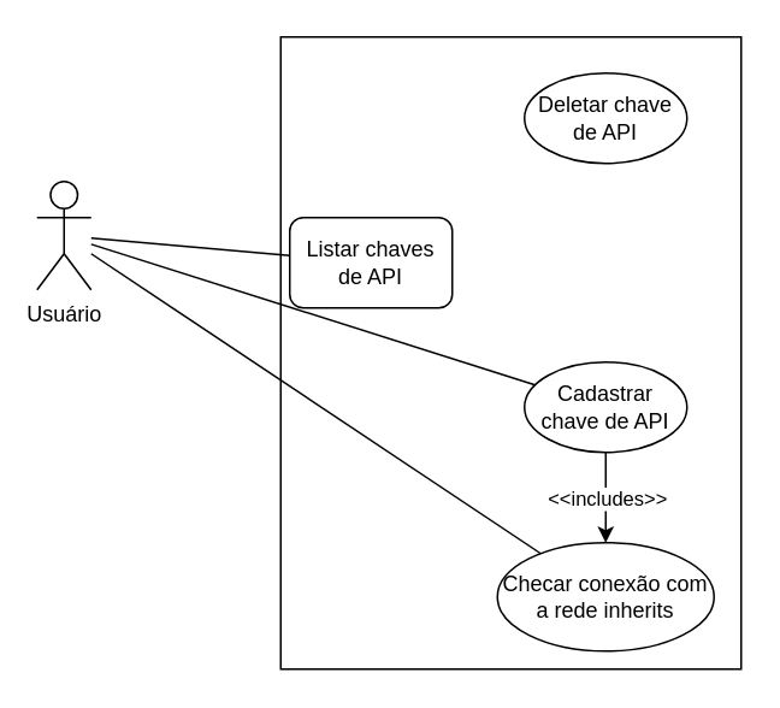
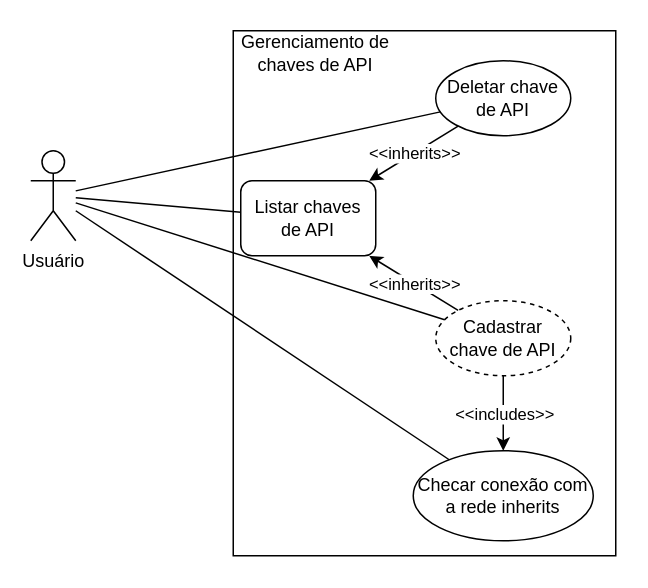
  <mxCell id="0" />
  <mxCell id="1" parent="0" />
  <mxCell id="2" value="" style="rounded=0;whiteSpace=wrap;html=1;" vertex="1" parent="1"><mxGeometry x="155" y="20" width="255" height="350" as="geometry" /></mxCell>
  <mxCell id="3" value="Listar chaves&lt;br&gt;de API" style="whiteSpace=wrap;html=1;rounded=1;" vertex="1" parent="1"><mxGeometry x="160" y="120" width="90" height="50" as="geometry" /></mxCell>
- <mxCell id="4" value="Cadastrar chave de API" style="ellipse;whiteSpace=wrap;html=1;" vertex="1" parent="1"><mxGeometry x="290" y="200" width="90" height="50" as="geometry" /></mxCell>
+ <mxCell id="4" value="Cadastrar chave de API" style="ellipse;whiteSpace=wrap;html=1;dashed=1;" vertex="1" parent="1"><mxGeometry x="290" y="200" width="90" height="50" as="geometry" /></mxCell>
  <mxCell id="5" value="Deletar chave de API" style="ellipse;whiteSpace=wrap;html=1;" vertex="1" parent="1"><mxGeometry x="290" y="40" width="90" height="50" as="geometry" /></mxCell>
  <mxCell id="6" value="Checar conexão com a rede inherits" style="ellipse;whiteSpace=wrap;html=1;" vertex="1" parent="1"><mxGeometry x="275" y="300" width="120" height="60" as="geometry" /></mxCell>
+ <mxCell id="7" value="" style="endArrow=classic;html=1;rounded=0;" edge="1" parent="1" source="5" target="3"><mxGeometry relative="1" as="geometry"><mxPoint x="240" y="180" as="sourcePoint" /><mxPoint x="340" y="180" as="targetPoint" /></mxGeometry></mxCell>
+ <mxCell id="8" value="&amp;lt;&amp;lt;inherits&amp;gt;&amp;gt;" style="edgeLabel;resizable=0;html=1;align=center;verticalAlign=middle;" connectable="0" vertex="1" parent="7"><mxGeometry relative="1" as="geometry" /></mxCell>
+ <mxCell id="9" value="" style="endArrow=classic;html=1;rounded=0;" edge="1" parent="1" source="4" target="3"><mxGeometry relative="1" as="geometry"><mxPoint x="315" y="94" as="sourcePoint" /><mxPoint x="245" y="136" as="targetPoint" /></mxGeometry></mxCell>
+ <mxCell id="10" value="&amp;lt;&amp;lt;inherits&amp;gt;&amp;gt;" style="edgeLabel;resizable=0;html=1;align=center;verticalAlign=middle;" connectable="0" vertex="1" parent="9"><mxGeometry relative="1" as="geometry" /></mxCell>
  <mxCell id="11" value="" style="endArrow=classic;html=1;rounded=0;" edge="1" parent="1" source="4" target="6"><mxGeometry relative="1" as="geometry"><mxPoint x="315" y="216" as="sourcePoint" /><mxPoint x="245" y="174" as="targetPoint" /></mxGeometry></mxCell>
  <mxCell id="12" value="&amp;lt;&amp;lt;includes&amp;gt;&amp;gt;" style="edgeLabel;resizable=0;html=1;align=center;verticalAlign=middle;" connectable="0" vertex="1" parent="11"><mxGeometry relative="1" as="geometry" /></mxCell>
+ <mxCell id="13" value="Gerenciamento de chaves de API" style="text;html=1;strokeColor=none;fillColor=none;align=center;verticalAlign=middle;whiteSpace=wrap;rounded=0;" vertex="1" parent="1"><mxGeometry x="155" y="20" width="110" height="30" as="geometry" /></mxCell>
  <mxCell id="14" value="Usuário" style="shape=umlActor;verticalLabelPosition=bottom;verticalAlign=top;html=1;outlineConnect=0;" vertex="1" parent="1"><mxGeometry x="20" y="100" width="30" height="60" as="geometry" /></mxCell>
  <mxCell id="15" value="" style="endArrow=none;html=1;rounded=0;" edge="1" parent="1" source="14" target="3"><mxGeometry width="50" height="50" relative="1" as="geometry"><mxPoint x="230" y="240" as="sourcePoint" /><mxPoint x="280" y="190" as="targetPoint" /></mxGeometry></mxCell>
  <mxCell id="16" value="" style="endArrow=none;html=1;rounded=0;" edge="1" parent="1" source="14" target="4"><mxGeometry width="50" height="50" relative="1" as="geometry"><mxPoint x="230" y="240" as="sourcePoint" /><mxPoint x="280" y="190" as="targetPoint" /></mxGeometry></mxCell>
+ <mxCell id="17" value="" style="endArrow=none;html=1;rounded=0;" edge="1" parent="1" source="14" target="5"><mxGeometry width="50" height="50" relative="1" as="geometry"><mxPoint x="230" y="240" as="sourcePoint" /><mxPoint x="280" y="190" as="targetPoint" /></mxGeometry></mxCell>
  <mxCell id="18" value="" style="endArrow=none;html=1;rounded=0;" edge="1" parent="1" source="14" target="6"><mxGeometry width="50" height="50" relative="1" as="geometry"><mxPoint x="230" y="240" as="sourcePoint" /><mxPoint x="280" y="190" as="targetPoint" /></mxGeometry></mxCell>
